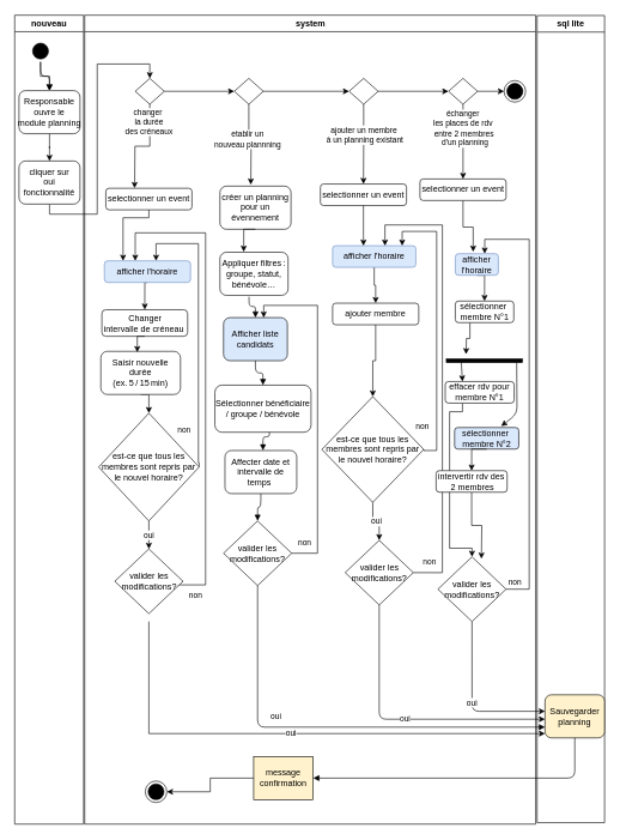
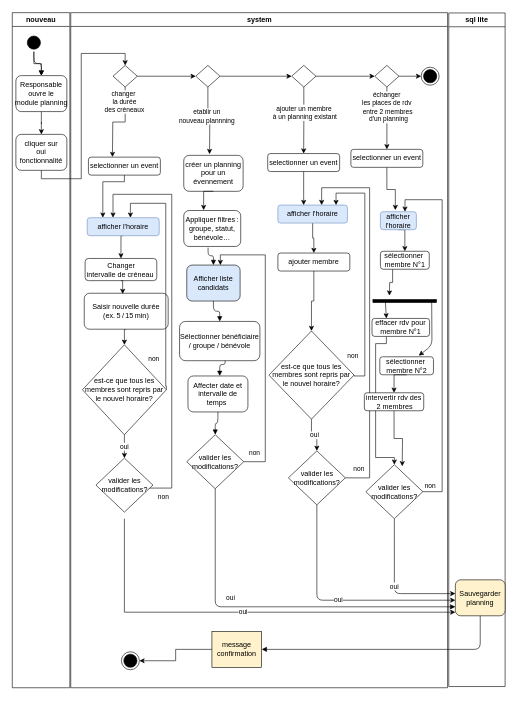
  <mxCell id="0" />
  <mxCell id="1" parent="0" />
  <mxCell id="2" style="edgeStyle=orthogonalEdgeStyle;rounded=0;orthogonalLoop=1;jettySize=auto;html=1;exitX=0.5;exitY=1;exitDx=0;exitDy=0;entryX=0.5;entryY=0;entryDx=0;entryDy=0;" parent="1" source="3" target="23" edge="1"><mxGeometry relative="1" as="geometry" /></mxCell>
- <mxCell id="3" value="Saisir nouvelle durée (ex. 5 / 15 min)" style="rounded=1;whiteSpace=wrap;html=1;" parent="1" vertex="1"><mxGeometry x="140" y="488" width="111" height="60" as="geometry" /></mxCell>
+ <mxCell id="3" value="Saisir nouvelle durée (ex. 5 / 15 min)" style="rounded=1;whiteSpace=wrap;html=1;" parent="1" vertex="1"><mxGeometry x="140" y="488" width="140" height="60" as="geometry" /></mxCell>
  <mxCell id="4" value="Appliquer filtres : groupe, statut, bénévole…" style="rounded=1;whiteSpace=wrap;html=1;" parent="1" vertex="1"><mxGeometry x="306" y="350" width="95" height="60" as="geometry" /></mxCell>
  <mxCell id="5" value="Afficher liste candidats" style="rounded=1;whiteSpace=wrap;html=1;fillColor=#dae8fc;" parent="1" vertex="1"><mxGeometry x="311" y="441" width="89" height="60" as="geometry" /></mxCell>
  <mxCell id="6" value="Sélectionner bénéficiaire / groupe / bénévole" style="rounded=1;whiteSpace=wrap;html=1;" parent="1" vertex="1"><mxGeometry x="299" y="535" width="134" height="65.5" as="geometry" /></mxCell>
  <mxCell id="7" value="Affecter date et intervalle de temps&amp;nbsp;" style="rounded=1;whiteSpace=wrap;html=1;" parent="1" vertex="1"><mxGeometry x="313" y="626" width="100" height="60" as="geometry" /></mxCell>
  <mxCell id="8" value="valider les modifications?" style="rhombus;whiteSpace=wrap;html=1;perimeter=ellipsePerimeter;" parent="1" vertex="1"><mxGeometry x="311" y="724" width="95" height="90" as="geometry" /></mxCell>
  <mxCell id="9" style="edgeStyle=orthogonalEdgeStyle;endArrow=block;html=1;exitX=0.427;exitY=1.031;exitDx=0;exitDy=0;exitPerimeter=0;" parent="1" source="4" target="5" edge="1"><mxGeometry relative="1" as="geometry"><mxPoint x="426" y="508" as="sourcePoint" /></mxGeometry></mxCell>
  <mxCell id="10" style="edgeStyle=orthogonalEdgeStyle;endArrow=block;html=1;" parent="1" source="5" target="6" edge="1"><mxGeometry relative="1" as="geometry" /></mxCell>
  <mxCell id="11" style="edgeStyle=orthogonalEdgeStyle;endArrow=block;html=1;" parent="1" source="6" target="7" edge="1"><mxGeometry relative="1" as="geometry"><mxPoint x="421" y="668" as="targetPoint" /><Array as="points"><mxPoint x="375" y="607" /><mxPoint x="366" y="607" /></Array></mxGeometry></mxCell>
  <mxCell id="12" style="edgeStyle=orthogonalEdgeStyle;endArrow=block;html=1;" parent="1" source="7" target="8" edge="1"><mxGeometry relative="1" as="geometry" /></mxCell>
  <mxCell id="13" style="edgeStyle=orthogonalEdgeStyle;endArrow=block;html=1;exitX=0.5;exitY=1;exitDx=0;exitDy=0;" parent="1" source="8" target="61" edge="1"><mxGeometry relative="1" as="geometry"><Array as="points"><mxPoint x="359" y="1011" /></Array></mxGeometry></mxCell>
  <mxCell id="14" value="oui" style="edgeLabel;html=1;align=center;verticalAlign=middle;resizable=0;points=[];" parent="13" vertex="1" connectable="0"><mxGeometry x="-0.249" y="2" relative="1" as="geometry"><mxPoint x="-2" y="-14" as="offset" /></mxGeometry></mxCell>
  <mxCell id="15" value="Changer intervalle&amp;nbsp;de&amp;nbsp;créneau&amp;nbsp;" style="rounded=1;whiteSpace=wrap;html=1;" parent="1" vertex="1"><mxGeometry x="141.5" y="430" width="119.5" height="37" as="geometry" /></mxCell>
  <mxCell id="16" style="edgeStyle=orthogonalEdgeStyle;rounded=0;orthogonalLoop=1;jettySize=auto;html=1;entryX=0.5;entryY=0;entryDx=0;entryDy=0;" parent="1" source="59" target="77" edge="1"><mxGeometry relative="1" as="geometry"><mxPoint x="276.18" y="205" as="targetPoint" /><Array as="points"><mxPoint x="69" y="297" /><mxPoint x="135" y="297" /><mxPoint x="135" y="88" /><mxPoint x="208" y="88" /></Array></mxGeometry></mxCell>
  <mxCell id="17" value="créer un planning pour un évennement" style="rounded=1;whiteSpace=wrap;html=1;" parent="1" vertex="1"><mxGeometry x="306" y="258" width="99" height="60" as="geometry" /></mxCell>
  <mxCell id="18" style="edgeStyle=orthogonalEdgeStyle;rounded=0;orthogonalLoop=1;jettySize=auto;html=1;exitX=0.5;exitY=1;exitDx=0;exitDy=0;entryX=0.349;entryY=-0.01;entryDx=0;entryDy=0;entryPerimeter=0;" parent="1" source="17" target="4" edge="1"><mxGeometry relative="1" as="geometry" /></mxCell>
  <mxCell id="19" value="selectionner un event" style="rounded=1;whiteSpace=wrap;html=1;" parent="1" vertex="1"><mxGeometry x="147" y="261" width="120" height="30" as="geometry" /></mxCell>
  <mxCell id="20" style="edgeStyle=orthogonalEdgeStyle;rounded=0;orthogonalLoop=1;jettySize=auto;html=1;exitX=0.5;exitY=1;exitDx=0;exitDy=0;entryX=0.458;entryY=0.02;entryDx=0;entryDy=0;entryPerimeter=0;" parent="1" source="15" target="3" edge="1"><mxGeometry relative="1" as="geometry" /></mxCell>
  <mxCell id="21" value="oui" style="edgeStyle=orthogonalEdgeStyle;rounded=0;orthogonalLoop=1;jettySize=auto;html=1;exitX=0.5;exitY=1;exitDx=0;exitDy=0;entryX=0.5;entryY=0;entryDx=0;entryDy=0;" parent="1" source="23" target="26" edge="1"><mxGeometry relative="1" as="geometry" /></mxCell>
  <mxCell id="22" value="non" style="edgeStyle=orthogonalEdgeStyle;rounded=0;orthogonalLoop=1;jettySize=auto;html=1;exitX=1;exitY=0.5;exitDx=0;exitDy=0;" parent="1" source="23" target="28" edge="1"><mxGeometry x="-0.738" y="20" relative="1" as="geometry"><mxPoint x="96" y="538" as="targetPoint" /><Array as="points"><mxPoint x="276" y="643" /><mxPoint x="276" y="338" /><mxPoint x="217" y="338" /></Array><mxPoint as="offset" /></mxGeometry></mxCell>
  <mxCell id="23" value="est-ce que tous les membres sont repris par le nouvel horaire?" style="rhombus;whiteSpace=wrap;html=1;perimeter=ellipsePerimeter;" parent="1" vertex="1"><mxGeometry x="137" y="574" width="140" height="150" as="geometry" /></mxCell>
  <mxCell id="24" value="non" style="edgeStyle=orthogonalEdgeStyle;rounded=0;orthogonalLoop=1;jettySize=auto;html=1;exitX=1;exitY=0.5;exitDx=0;exitDy=0;" parent="1" source="8" target="5" edge="1"><mxGeometry x="-0.923" y="15" relative="1" as="geometry"><Array as="points"><mxPoint x="442" y="769" /><mxPoint x="442" y="424" /><mxPoint x="367" y="424" /></Array><mxPoint as="offset" /></mxGeometry></mxCell>
  <mxCell id="25" value="non" style="edgeStyle=orthogonalEdgeStyle;rounded=0;orthogonalLoop=1;jettySize=auto;html=1;exitX=1;exitY=0.5;exitDx=0;exitDy=0;" parent="1" source="26" target="28" edge="1"><mxGeometry x="-0.827" y="-14" relative="1" as="geometry"><Array as="points"><mxPoint x="235" y="813" /><mxPoint x="286" y="813" /><mxPoint x="286" y="323" /><mxPoint x="188" y="323" /></Array><mxPoint as="offset" /></mxGeometry></mxCell>
  <mxCell id="26" value="valider les modifications?" style="rhombus;whiteSpace=wrap;html=1;perimeter=ellipsePerimeter;" parent="1" vertex="1"><mxGeometry x="159.5" y="763" width="95" height="90" as="geometry" /></mxCell>
  <mxCell id="27" style="edgeStyle=orthogonalEdgeStyle;rounded=0;orthogonalLoop=1;jettySize=auto;html=1;exitX=0.5;exitY=1;exitDx=0;exitDy=0;entryX=0.5;entryY=0;entryDx=0;entryDy=0;" parent="1" source="28" target="15" edge="1"><mxGeometry relative="1" as="geometry" /></mxCell>
  <mxCell id="28" value="afficher l'horaire" style="rounded=1;whiteSpace=wrap;html=1;fillColor=#dae8fc;strokeColor=#6c8ebf;" parent="1" vertex="1"><mxGeometry x="145" y="362" width="120" height="30" as="geometry" /></mxCell>
  <mxCell id="29" style="edgeStyle=orthogonalEdgeStyle;rounded=0;orthogonalLoop=1;jettySize=auto;html=1;exitX=0.5;exitY=1;exitDx=0;exitDy=0;" parent="1" source="19" target="28" edge="1"><mxGeometry relative="1" as="geometry"><Array as="points"><mxPoint x="207" y="302" /><mxPoint x="171" y="302" /></Array></mxGeometry></mxCell>
  <mxCell id="30" value="ajouter membre" style="rounded=1;whiteSpace=wrap;html=1;" parent="1" vertex="1"><mxGeometry x="463" y="420.95" width="120" height="30" as="geometry" /></mxCell>
  <mxCell id="31" value="selectionner un event" style="rounded=1;whiteSpace=wrap;html=1;" parent="1" vertex="1"><mxGeometry x="446" y="255" width="120" height="30" as="geometry" /></mxCell>
  <mxCell id="32" style="edgeStyle=orthogonalEdgeStyle;rounded=0;orthogonalLoop=1;jettySize=auto;html=1;exitX=0.5;exitY=1;exitDx=0;exitDy=0;" parent="1" source="30" target="35" edge="1"><mxGeometry relative="1" as="geometry"><mxPoint x="522.54" y="472.15" as="targetPoint" /></mxGeometry></mxCell>
  <mxCell id="33" value="oui" style="edgeStyle=orthogonalEdgeStyle;rounded=0;orthogonalLoop=1;jettySize=auto;html=1;exitX=0.5;exitY=1;exitDx=0;exitDy=0;entryX=0.5;entryY=0;entryDx=0;entryDy=0;" parent="1" source="35" target="38" edge="1"><mxGeometry relative="1" as="geometry" /></mxCell>
  <mxCell id="34" value="non" style="edgeStyle=orthogonalEdgeStyle;rounded=0;orthogonalLoop=1;jettySize=auto;html=1;exitX=1;exitY=0.5;exitDx=0;exitDy=0;" parent="1" source="35" target="40" edge="1"><mxGeometry x="-0.727" y="20" relative="1" as="geometry"><mxPoint x="438" y="520.95" as="targetPoint" /><Array as="points"><mxPoint x="608" y="626" /><mxPoint x="608" y="321" /><mxPoint x="560" y="321" /></Array><mxPoint as="offset" /></mxGeometry></mxCell>
  <mxCell id="35" value="est-ce que tous les membres sont repris par le nouvel horaire?" style="rhombus;whiteSpace=wrap;html=1;perimeter=ellipsePerimeter;" parent="1" vertex="1"><mxGeometry x="448" y="551" width="142" height="147" as="geometry" /></mxCell>
  <mxCell id="36" value="non" style="edgeStyle=orthogonalEdgeStyle;rounded=0;orthogonalLoop=1;jettySize=auto;html=1;exitX=1;exitY=0.5;exitDx=0;exitDy=0;" parent="1" source="38" target="40" edge="1"><mxGeometry x="-0.931" y="15" relative="1" as="geometry"><Array as="points"><mxPoint x="616" y="796" /><mxPoint x="616" y="312" /><mxPoint x="536" y="312" /></Array><mxPoint as="offset" /></mxGeometry></mxCell>
  <mxCell id="37" value="oui" style="edgeStyle=orthogonalEdgeStyle;rounded=1;orthogonalLoop=1;jettySize=auto;html=1;exitX=0.5;exitY=1;exitDx=0;exitDy=0;curved=0;" parent="1" source="38" target="61" edge="1"><mxGeometry relative="1" as="geometry"><Array as="points"><mxPoint x="528" y="1000" /></Array></mxGeometry></mxCell>
  <mxCell id="38" value="valider les modifications?" style="rhombus;whiteSpace=wrap;html=1;perimeter=ellipsePerimeter;" parent="1" vertex="1"><mxGeometry x="480.5" y="750.95" width="95" height="90" as="geometry" /></mxCell>
  <mxCell id="39" style="edgeStyle=orthogonalEdgeStyle;rounded=0;orthogonalLoop=1;jettySize=auto;html=1;exitX=0.5;exitY=1;exitDx=0;exitDy=0;entryX=0.5;entryY=0;entryDx=0;entryDy=0;" parent="1" source="40" target="30" edge="1"><mxGeometry relative="1" as="geometry" /></mxCell>
  <mxCell id="40" value="afficher l'horaire" style="rounded=1;whiteSpace=wrap;html=1;fillColor=#dae8fc;strokeColor=#6c8ebf;" parent="1" vertex="1"><mxGeometry x="463" y="340.95" width="116" height="30" as="geometry" /></mxCell>
  <mxCell id="41" style="edgeStyle=orthogonalEdgeStyle;rounded=0;orthogonalLoop=1;jettySize=auto;html=1;" parent="1" source="31" target="40" edge="1"><mxGeometry relative="1" as="geometry"><mxPoint x="505.98" y="267.95" as="sourcePoint" /><mxPoint x="505.98" y="340.95" as="targetPoint" /><Array as="points"><mxPoint x="506" y="326" /><mxPoint x="506" y="326" /></Array></mxGeometry></mxCell>
  <mxCell id="42" style="edgeStyle=orthogonalEdgeStyle;rounded=0;orthogonalLoop=1;jettySize=auto;html=1;exitX=0.25;exitY=1;exitDx=0;exitDy=0;entryX=0.5;entryY=0;entryDx=0;entryDy=0;" parent="1" source="43" target="69" edge="1"><mxGeometry relative="1" as="geometry"><Array as="points"><mxPoint x="644" y="572" /><mxPoint x="626" y="572" /><mxPoint x="626" y="762" /><mxPoint x="657" y="762" /></Array></mxGeometry></mxCell>
  <mxCell id="43" value="effacer rdv pour membre N°1" style="rounded=1;whiteSpace=wrap;html=1;" parent="1" vertex="1"><mxGeometry x="620" y="530" width="96" height="30" as="geometry" /></mxCell>
  <mxCell id="44" value="non" style="edgeStyle=orthogonalEdgeStyle;rounded=0;orthogonalLoop=1;jettySize=auto;html=1;exitX=1;exitY=0.5;exitDx=0;exitDy=0;" parent="1" source="69" target="46" edge="1"><mxGeometry x="-0.961" y="10" relative="1" as="geometry"><Array as="points"><mxPoint x="737" y="819" /><mxPoint x="737" y="332" /><mxPoint x="675" y="332" /></Array><mxPoint as="offset" /></mxGeometry></mxCell>
  <mxCell id="45" style="edgeStyle=orthogonalEdgeStyle;rounded=0;orthogonalLoop=1;jettySize=auto;html=1;exitX=0.5;exitY=1;exitDx=0;exitDy=0;entryX=0.5;entryY=0;entryDx=0;entryDy=0;" parent="1" source="46" target="67" edge="1"><mxGeometry relative="1" as="geometry" /></mxCell>
  <mxCell id="46" value="afficher l'horaire" style="rounded=1;whiteSpace=wrap;html=1;fillColor=#dae8fc;strokeColor=#6c8ebf;" parent="1" vertex="1"><mxGeometry x="634" y="352" width="60" height="30" as="geometry" /></mxCell>
  <mxCell id="47" style="edgeStyle=orthogonalEdgeStyle;rounded=0;orthogonalLoop=1;jettySize=auto;html=1;exitX=0.5;exitY=1;exitDx=0;exitDy=0;entryX=0.415;entryY=-0.09;entryDx=0;entryDy=0;entryPerimeter=0;" parent="1" source="68" target="46" edge="1"><mxGeometry relative="1" as="geometry" /></mxCell>
  <mxCell id="48" value="" style="html=1;points=[];perimeter=orthogonalPerimeter;fillColor=strokeColor;rotation=90;" parent="1" vertex="1"><mxGeometry x="672" y="448" width="5" height="106" as="geometry" /></mxCell>
  <mxCell id="49" style="edgeStyle=orthogonalEdgeStyle;rounded=0;orthogonalLoop=1;jettySize=auto;html=1;exitX=0.25;exitY=1;exitDx=0;exitDy=0;" parent="1" source="67" edge="1"><mxGeometry relative="1" as="geometry"><mxPoint x="649" y="492" as="targetPoint" /></mxGeometry></mxCell>
  <mxCell id="50" value="" style="endArrow=classic;html=1;rounded=0;entryX=0.25;entryY=0;entryDx=0;entryDy=0;exitX=0.462;exitY=0.805;exitDx=0;exitDy=0;exitPerimeter=0;" parent="1" source="48" target="43" edge="1"><mxGeometry width="50" height="50" relative="1" as="geometry"><mxPoint x="359" y="582" as="sourcePoint" /><mxPoint x="369" y="542" as="targetPoint" /></mxGeometry></mxCell>
  <mxCell id="51" value="" style="endArrow=classic;html=1;rounded=1;exitX=0.95;exitY=0.075;exitDx=0;exitDy=0;exitPerimeter=0;curved=0;" parent="1" source="48" edge="1"><mxGeometry width="50" height="50" relative="1" as="geometry"><mxPoint x="729" y="522" as="sourcePoint" /><mxPoint x="698" y="592" as="targetPoint" /><Array as="points"><mxPoint x="720" y="575" /></Array></mxGeometry></mxCell>
  <mxCell id="52" value="oui" style="edgeStyle=orthogonalEdgeStyle;rounded=1;orthogonalLoop=1;jettySize=auto;html=1;exitX=0.5;exitY=1;exitDx=0;exitDy=0;curved=0;" parent="1" source="69" target="61" edge="1"><mxGeometry relative="1" as="geometry"><Array as="points"><mxPoint x="657" y="989" /></Array></mxGeometry></mxCell>
  <mxCell id="53" value="nouveau" style="swimlane;whiteSpace=wrap;html=1;" vertex="1" parent="1"><mxGeometry y="20" width="96" height="1126" as="geometry" x="20" /></mxCell>
  <mxCell id="54" style="edgeStyle=orthogonalEdgeStyle;rounded=0;orthogonalLoop=1;jettySize=auto;html=1;exitX=0.5;exitY=1;exitDx=0;exitDy=0;" edge="1" parent="53" source="55" target="59"><mxGeometry relative="1" as="geometry" /></mxCell>
  <mxCell id="55" value="Responsable ouvre le module planning" style="rounded=1;whiteSpace=wrap;html=1;" parent="53" vertex="1"><mxGeometry x="6" y="105" width="85" height="60" as="geometry" /></mxCell>
  <mxCell id="56" value="" style="edgeStyle=orthogonalEdgeStyle;rounded=0;orthogonalLoop=1;jettySize=auto;html=1;" edge="1" parent="53" source="57" target="55"><mxGeometry relative="1" as="geometry" /></mxCell>
  <mxCell id="57" style="ellipse;shape=startState;fillColor=#000000;strokeColor=#000000;" parent="53" vertex="1"><mxGeometry x="21" y="35" width="30" height="30" as="geometry" /></mxCell>
  <mxCell id="58" style="edgeStyle=orthogonalEdgeStyle;endArrow=block;html=1;" parent="53" source="57" target="55" edge="1"><mxGeometry relative="1" as="geometry" /></mxCell>
  <mxCell id="59" value="cliquer sur&lt;div&gt;oui fonctionnalité&lt;/div&gt;" style="rounded=1;whiteSpace=wrap;html=1;" vertex="1" parent="53"><mxGeometry x="6" y="203" width="85" height="60" as="geometry" /></mxCell>
  <mxCell id="60" value="sql lite" style="swimlane;whiteSpace=wrap;html=1;" vertex="1" parent="1"><mxGeometry x="748" y="20.5" width="94" height="1123.5" as="geometry" /></mxCell>
  <mxCell id="61" value="Sauvegarder planning" style="rounded=1;whiteSpace=wrap;html=1;fillColor=#fff2cc;" parent="60" vertex="1"><mxGeometry x="11" y="945.5" width="83" height="60" as="geometry" /></mxCell>
  <mxCell id="62" value="system" style="swimlane;whiteSpace=wrap;html=1;" vertex="1" parent="1"><mxGeometry x="117.5" y="20" width="628.5" height="1126" as="geometry" /></mxCell>
- <mxCell id="63" value="sélectionner&amp;nbsp;&lt;div&gt;membre N°2&lt;/div&gt;" style="rounded=1;whiteSpace=wrap;html=1;fillColor=#dae8fc;" parent="62" vertex="1"><mxGeometry x="515.5" y="574" width="89.5" height="30" as="geometry" /></mxCell>
+ <mxCell id="63" value="sélectionner&amp;nbsp;&lt;div&gt;membre N°2&lt;/div&gt;" style="rounded=1;whiteSpace=wrap;html=1;" parent="62" vertex="1"><mxGeometry x="515.5" y="574" width="89.5" height="30" as="geometry" /></mxCell>
  <mxCell id="64" style="edgeStyle=orthogonalEdgeStyle;rounded=0;orthogonalLoop=1;jettySize=auto;html=1;exitX=0.5;exitY=1;exitDx=0;exitDy=0;" edge="1" parent="62" source="65"><mxGeometry relative="1" as="geometry"><mxPoint x="552.881" y="756.619" as="targetPoint" /></mxGeometry></mxCell>
  <mxCell id="65" value="intervertir rdv des&lt;div&gt;&amp;nbsp;2 membres&lt;/div&gt;" style="rounded=1;whiteSpace=wrap;html=1;" parent="62" vertex="1"><mxGeometry x="489.75" y="634" width="99" height="30" as="geometry" /></mxCell>
  <mxCell id="66" style="edgeStyle=orthogonalEdgeStyle;rounded=0;orthogonalLoop=1;jettySize=auto;html=1;exitX=0.5;exitY=1;exitDx=0;exitDy=0;entryX=0.5;entryY=0;entryDx=0;entryDy=0;" parent="62" source="63" target="65" edge="1"><mxGeometry relative="1" as="geometry" /></mxCell>
  <mxCell id="67" value="sélectionner&amp;nbsp;&lt;div&gt;membre N°1&lt;/div&gt;" style="rounded=1;whiteSpace=wrap;html=1;" parent="62" vertex="1"><mxGeometry x="516.5" y="398" width="81.5" height="30" as="geometry" /></mxCell>
  <mxCell id="68" value="selectionner un event" style="rounded=1;whiteSpace=wrap;html=1;" parent="62" vertex="1"><mxGeometry x="467.25" y="228" width="120" height="30" as="geometry" /></mxCell>
  <mxCell id="69" value="valider les modifications?" style="rhombus;whiteSpace=wrap;html=1;perimeter=ellipsePerimeter;" parent="62" vertex="1"><mxGeometry x="492.25" y="754" width="95" height="90" as="geometry" /></mxCell>
  <mxCell id="70" value="oui" style="edgeStyle=orthogonalEdgeStyle;rounded=0;orthogonalLoop=1;jettySize=auto;html=1;exitX=0.5;exitY=1;exitDx=0;exitDy=0;" parent="62" edge="1"><mxGeometry relative="1" as="geometry"><Array as="points"><mxPoint x="90" y="1000" /></Array><mxPoint x="89.5" y="844" as="sourcePoint" /><mxPoint x="641.5" y="1000" as="targetPoint" /></mxGeometry></mxCell>
  <mxCell id="71" style="edgeStyle=orthogonalEdgeStyle;rounded=0;orthogonalLoop=1;jettySize=auto;html=1;exitX=0;exitY=0.5;exitDx=0;exitDy=0;entryX=1;entryY=0.5;entryDx=0;entryDy=0;" edge="1" parent="62" source="72" target="73"><mxGeometry relative="1" as="geometry" /></mxCell>
  <mxCell id="72" value="message confirmation" style="whiteSpace=wrap;html=1;fillColor=#fff2cc;rounded=0;" vertex="1" parent="62"><mxGeometry x="235.5" y="1032" width="83" height="60" as="geometry" /></mxCell>
  <mxCell id="73" style="ellipse;shape=endState;fillColor=strokeColor;" parent="62" vertex="1"><mxGeometry x="84.5" y="1066" width="30" height="30" as="geometry" /></mxCell>
  <mxCell id="74" style="edgeStyle=orthogonalEdgeStyle;rounded=0;orthogonalLoop=1;jettySize=auto;html=1;exitX=0.5;exitY=1;exitDx=0;exitDy=0;" edge="1" parent="62" source="77"><mxGeometry relative="1" as="geometry"><mxPoint x="69.58" y="240.8" as="targetPoint" /></mxGeometry></mxCell>
  <mxCell id="75" value="changer&amp;nbsp;&lt;div&gt;la durée&lt;/div&gt;&lt;div&gt;des créneaux&lt;/div&gt;" style="edgeLabel;html=1;align=center;verticalAlign=middle;resizable=0;points=[];" vertex="1" connectable="0" parent="74"><mxGeometry x="-0.655" y="-2" relative="1" as="geometry"><mxPoint as="offset" /></mxGeometry></mxCell>
  <mxCell id="76" style="edgeStyle=orthogonalEdgeStyle;rounded=0;orthogonalLoop=1;jettySize=auto;html=1;entryX=0;entryY=0.5;entryDx=0;entryDy=0;" edge="1" parent="62" source="77" target="85"><mxGeometry relative="1" as="geometry" /></mxCell>
  <mxCell id="77" value="" style="rhombus;whiteSpace=wrap;html=1;" vertex="1" parent="62"><mxGeometry x="70.5" y="88" width="40.5" height="36" as="geometry" /></mxCell>
  <mxCell id="78" style="edgeStyle=orthogonalEdgeStyle;rounded=0;orthogonalLoop=1;jettySize=auto;html=1;exitX=1;exitY=0.5;exitDx=0;exitDy=0;entryX=0;entryY=0.5;entryDx=0;entryDy=0;" edge="1" parent="62" source="79" target="83"><mxGeometry relative="1" as="geometry" /></mxCell>
  <mxCell id="79" value="" style="rhombus;whiteSpace=wrap;html=1;" vertex="1" parent="62"><mxGeometry x="368.5" y="88" width="40.5" height="36" as="geometry" /></mxCell>
  <mxCell id="80" value="" style="edgeStyle=orthogonalEdgeStyle;rounded=0;orthogonalLoop=1;jettySize=auto;html=1;" edge="1" parent="62" source="83" target="68"><mxGeometry relative="1" as="geometry" /></mxCell>
  <mxCell id="81" value="échanger&amp;nbsp;&lt;div&gt;les places de rdv&amp;nbsp;&lt;/div&gt;&lt;div&gt;entre 2 membres&lt;/div&gt;&lt;div&gt;&amp;nbsp;d'un planning&lt;/div&gt;" style="edgeLabel;html=1;align=center;verticalAlign=middle;resizable=0;points=[];" vertex="1" connectable="0" parent="80"><mxGeometry x="-0.342" y="1" relative="1" as="geometry"><mxPoint as="offset" /></mxGeometry></mxCell>
  <mxCell id="82" style="edgeStyle=orthogonalEdgeStyle;rounded=0;orthogonalLoop=1;jettySize=auto;html=1;exitX=1;exitY=0.5;exitDx=0;exitDy=0;entryX=0;entryY=0.5;entryDx=0;entryDy=0;" edge="1" parent="62" source="83" target="86"><mxGeometry relative="1" as="geometry" /></mxCell>
  <mxCell id="83" value="" style="rhombus;whiteSpace=wrap;html=1;" vertex="1" parent="62"><mxGeometry x="507" y="88" width="40.5" height="36" as="geometry" /></mxCell>
  <mxCell id="84" style="edgeStyle=orthogonalEdgeStyle;rounded=0;orthogonalLoop=1;jettySize=auto;html=1;exitX=1;exitY=0.5;exitDx=0;exitDy=0;entryX=0;entryY=0.5;entryDx=0;entryDy=0;" edge="1" parent="62" source="85" target="79"><mxGeometry relative="1" as="geometry" /></mxCell>
  <mxCell id="85" value="" style="rhombus;whiteSpace=wrap;html=1;" vertex="1" parent="62"><mxGeometry x="208.5" y="88" width="40.5" height="36" as="geometry" /></mxCell>
  <mxCell id="86" value="" style="ellipse;html=1;shape=endState;fillColor=strokeColor;" vertex="1" parent="62"><mxGeometry x="584.5" y="91" width="30" height="30" as="geometry" /></mxCell>
  <mxCell id="87" style="edgeStyle=orthogonalEdgeStyle;endArrow=block;html=1;" parent="1" source="61" target="72" edge="1"><mxGeometry relative="1" as="geometry"><Array as="points"><mxPoint x="801" y="1082" /></Array></mxGeometry></mxCell>
  <mxCell id="88" style="edgeStyle=orthogonalEdgeStyle;rounded=0;orthogonalLoop=1;jettySize=auto;html=1;exitX=0.5;exitY=1;exitDx=0;exitDy=0;" edge="1" parent="1" source="85"><mxGeometry relative="1" as="geometry"><mxPoint x="349" y="256" as="targetPoint" /></mxGeometry></mxCell>
  <mxCell id="89" value="etablir un&amp;nbsp;&lt;div&gt;nouveau plannning&amp;nbsp;&lt;/div&gt;" style="edgeLabel;html=1;align=center;verticalAlign=middle;resizable=0;points=[];" vertex="1" connectable="0" parent="88"><mxGeometry x="-0.17" y="-1" relative="1" as="geometry"><mxPoint as="offset" /></mxGeometry></mxCell>
  <mxCell id="90" style="edgeStyle=orthogonalEdgeStyle;rounded=0;orthogonalLoop=1;jettySize=auto;html=1;exitX=0.5;exitY=1;exitDx=0;exitDy=0;entryX=0.5;entryY=0;entryDx=0;entryDy=0;" edge="1" parent="1" source="79" target="31"><mxGeometry relative="1" as="geometry" /></mxCell>
  <mxCell id="91" value="ajouter un membre&amp;nbsp;&lt;div&gt;à un planning existant&lt;/div&gt;" style="edgeLabel;html=1;align=center;verticalAlign=middle;resizable=0;points=[];" vertex="1" connectable="0" parent="90"><mxGeometry x="-0.223" y="1" relative="1" as="geometry"><mxPoint as="offset" /></mxGeometry></mxCell>
